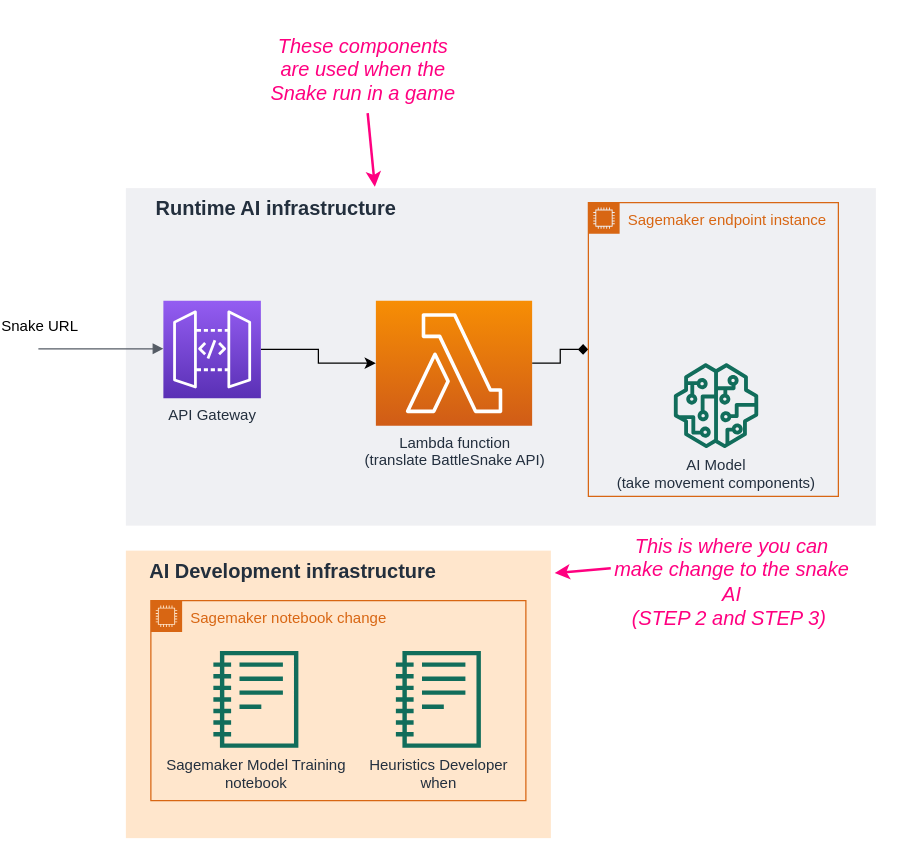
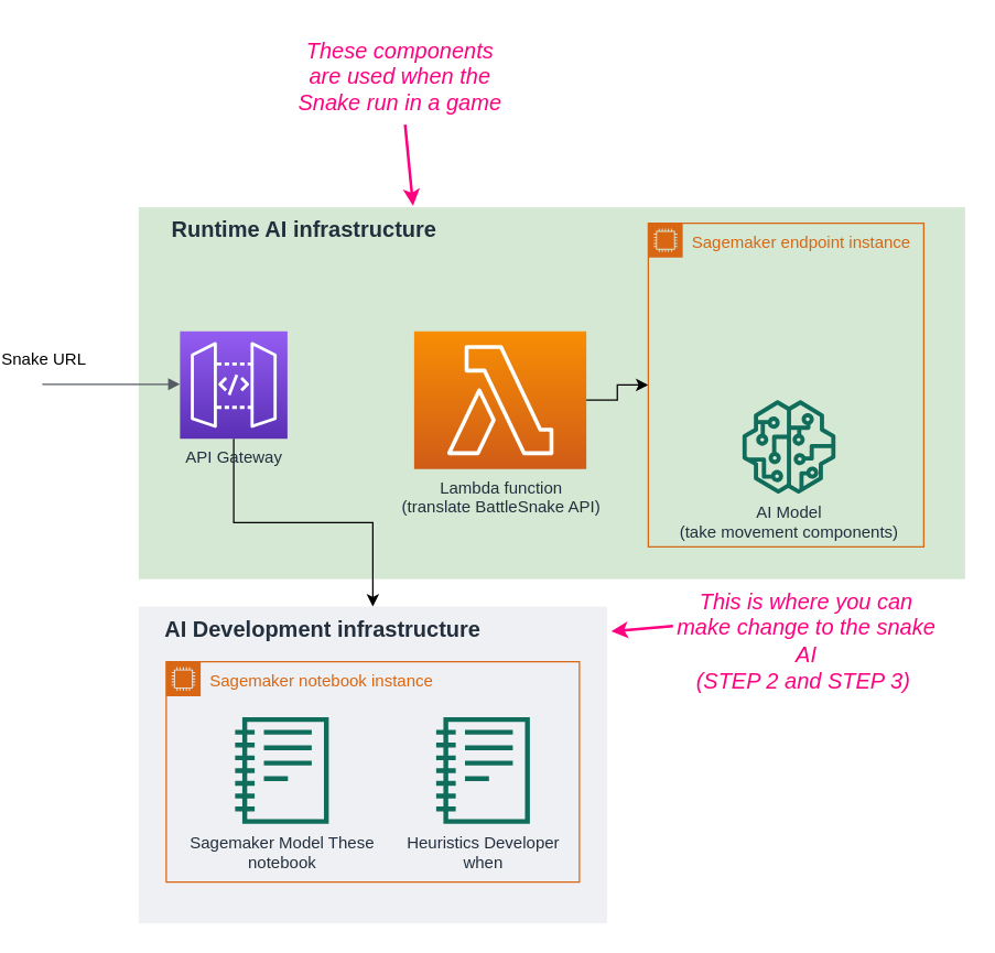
  <mxCell id="0" />
  <mxCell id="1" parent="0" />
- <mxCell id="2" value="    AI Development infrastructure" style="fillColor=#ffe6cc;strokeColor=none;dashed=0;verticalAlign=top;fontStyle=1;fontColor=#232F3D;align=left;fontSize=16;" parent="1" vertex="1"><mxGeometry x="90" y="440" width="340" height="230" as="geometry" /></mxCell>
- <mxCell id="3" value="     Runtime AI infrastructure" style="fillColor=#EFF0F3;strokeColor=none;dashed=0;verticalAlign=top;fontStyle=1;fontColor=#232F3D;align=left;fontSize=16;" parent="1" vertex="1"><mxGeometry x="90" y="150" width="600" height="270" as="geometry" /></mxCell>
- <mxCell id="4" value="Sagemaker notebook change" style="points=[[0,0],[0.25,0],[0.5,0],[0.75,0],[1,0],[1,0.25],[1,0.5],[1,0.75],[1,1],[0.75,1],[0.5,1],[0.25,1],[0,1],[0,0.75],[0,0.5],[0,0.25]];outlineConnect=0;gradientColor=none;html=1;whiteSpace=wrap;fontSize=12;fontStyle=0;shape=mxgraph.aws4.group;grIcon=mxgraph.aws4.group_ec2_instance_contents;strokeColor=#D86613;fillColor=none;verticalAlign=top;align=left;spacingLeft=30;fontColor=#D86613;dashed=0;" parent="1" vertex="1"><mxGeometry x="110" y="480" width="300" height="160" as="geometry" /></mxCell>
- <mxCell id="5" style="edgeStyle=orthogonalEdgeStyle;rounded=0;orthogonalLoop=1;jettySize=auto;html=1;entryX=0;entryY=0.5;entryDx=0;entryDy=0;endArrow=diamond;" parent="1" source="6" target="11" edge="1"><mxGeometry relative="1" as="geometry" /></mxCell>
+ <mxCell id="2" value="    AI Development infrastructure" style="fillColor=#EFF0F3;strokeColor=none;dashed=0;verticalAlign=top;fontStyle=1;fontColor=#232F3D;align=left;fontSize=16;" parent="1" vertex="1"><mxGeometry x="90" y="440" width="340" height="230" as="geometry" /></mxCell>
+ <mxCell id="3" value="     Runtime AI infrastructure" style="fillColor=#d5e8d4;strokeColor=none;dashed=0;verticalAlign=top;fontStyle=1;fontColor=#232F3D;align=left;fontSize=16;" parent="1" vertex="1"><mxGeometry x="90" y="150" width="600" height="270" as="geometry" /></mxCell>
+ <mxCell id="4" value="Sagemaker notebook instance" style="points=[[0,0],[0.25,0],[0.5,0],[0.75,0],[1,0],[1,0.25],[1,0.5],[1,0.75],[1,1],[0.75,1],[0.5,1],[0.25,1],[0,1],[0,0.75],[0,0.5],[0,0.25]];outlineConnect=0;gradientColor=none;html=1;whiteSpace=wrap;fontSize=12;fontStyle=0;shape=mxgraph.aws4.group;grIcon=mxgraph.aws4.group_ec2_instance_contents;strokeColor=#D86613;fillColor=none;verticalAlign=top;align=left;spacingLeft=30;fontColor=#D86613;dashed=0;" parent="1" vertex="1"><mxGeometry x="110" y="480" width="300" height="160" as="geometry" /></mxCell>
+ <mxCell id="5" style="edgeStyle=orthogonalEdgeStyle;rounded=0;orthogonalLoop=1;jettySize=auto;html=1;entryX=0;entryY=0.5;entryDx=0;entryDy=0;" parent="1" source="6" target="11" edge="1"><mxGeometry relative="1" as="geometry" /></mxCell>
  <mxCell id="6" value="Lambda function&lt;br&gt;(translate BattleSnake API)" style="outlineConnect=0;fontColor=#232F3E;gradientColor=#F78E04;gradientDirection=north;fillColor=#D05C17;strokeColor=#ffffff;dashed=0;verticalLabelPosition=bottom;verticalAlign=top;align=center;html=1;fontSize=12;fontStyle=0;aspect=fixed;shape=mxgraph.aws4.resourceIcon;resIcon=mxgraph.aws4.lambda;" parent="1" vertex="1"><mxGeometry x="290" y="240" width="125" height="100" as="geometry" /></mxCell>
- <mxCell id="7" style="edgeStyle=orthogonalEdgeStyle;rounded=0;orthogonalLoop=1;jettySize=auto;html=1;" parent="1" source="8" target="6" edge="1"><mxGeometry relative="1" as="geometry" /></mxCell>
+ <mxCell id="7" style="edgeStyle=orthogonalEdgeStyle;rounded=0;orthogonalLoop=1;jettySize=auto;html=1;" parent="1" source="8" target="2" edge="1"><mxGeometry relative="1" as="geometry" /></mxCell>
  <mxCell id="8" value="API Gateway" style="outlineConnect=0;fontColor=#232F3E;gradientColor=#945DF2;gradientDirection=north;fillColor=#5A30B5;strokeColor=#ffffff;dashed=0;verticalLabelPosition=bottom;verticalAlign=top;align=center;html=1;fontSize=12;fontStyle=0;aspect=fixed;shape=mxgraph.aws4.resourceIcon;resIcon=mxgraph.aws4.api_gateway;" parent="1" vertex="1"><mxGeometry x="120" y="240" width="78" height="78" as="geometry" /></mxCell>
  <mxCell id="9" value="" style="edgeStyle=orthogonalEdgeStyle;html=1;endArrow=block;elbow=vertical;startArrow=none;endFill=1;strokeColor=#545B64;rounded=0;" parent="1" edge="1"><mxGeometry width="100" relative="1" as="geometry"><mxPoint x="20" y="278.5" as="sourcePoint" /><mxPoint x="120" y="278.5" as="targetPoint" /></mxGeometry></mxCell>
  <mxCell id="10" value="Snake URL" style="text;html=1;align=center;verticalAlign=middle;resizable=0;points=[];labelBackgroundColor=#ffffff;" parent="9" vertex="1" connectable="0"><mxGeometry x="-0.54" y="4" relative="1" as="geometry"><mxPoint x="-23" y="-14.5" as="offset" /></mxGeometry></mxCell>
  <mxCell id="11" value="Sagemaker endpoint instance" style="points=[[0,0],[0.25,0],[0.5,0],[0.75,0],[1,0],[1,0.25],[1,0.5],[1,0.75],[1,1],[0.75,1],[0.5,1],[0.25,1],[0,1],[0,0.75],[0,0.5],[0,0.25]];outlineConnect=0;gradientColor=none;html=1;whiteSpace=wrap;fontSize=12;fontStyle=0;shape=mxgraph.aws4.group;grIcon=mxgraph.aws4.group_ec2_instance_contents;strokeColor=#D86613;fillColor=none;verticalAlign=top;align=left;spacingLeft=30;fontColor=#D86613;dashed=0;" parent="1" vertex="1"><mxGeometry x="460" y="161.5" width="200" height="235" as="geometry" /></mxCell>
  <mxCell id="12" value="AI Model&lt;br&gt;(take movement components)" style="outlineConnect=0;fontColor=#232F3E;gradientColor=none;fillColor=#116D5B;strokeColor=none;dashed=0;verticalLabelPosition=bottom;verticalAlign=top;align=center;html=1;fontSize=12;fontStyle=0;aspect=fixed;pointerEvents=1;shape=mxgraph.aws4.sagemaker_model;" parent="1" vertex="1"><mxGeometry x="528.13" y="290" width="68" height="68" as="geometry" /></mxCell>
  <mxCell id="13" value="Heuristics Developer&lt;br&gt;when" style="outlineConnect=0;fontColor=#232F3E;gradientColor=none;fillColor=#116D5B;strokeColor=none;dashed=0;verticalLabelPosition=bottom;verticalAlign=top;align=center;html=1;fontSize=12;fontStyle=0;aspect=fixed;pointerEvents=1;shape=mxgraph.aws4.sagemaker_notebook;" parent="1" vertex="1"><mxGeometry x="306" y="520" width="68" height="78" as="geometry" /></mxCell>
- <mxCell id="14" value="Sagemaker Model Training&lt;br&gt;notebook" style="outlineConnect=0;fontColor=#232F3E;gradientColor=none;fillColor=#116D5B;strokeColor=none;dashed=0;verticalLabelPosition=bottom;verticalAlign=top;align=center;html=1;fontSize=12;fontStyle=0;aspect=fixed;pointerEvents=1;shape=mxgraph.aws4.sagemaker_notebook;" parent="1" vertex="1"><mxGeometry x="160" y="520" width="68" height="78" as="geometry" /></mxCell>
+ <mxCell id="14" value="Sagemaker Model These&lt;br&gt;notebook" style="outlineConnect=0;fontColor=#232F3E;gradientColor=none;fillColor=#116D5B;strokeColor=none;dashed=0;verticalLabelPosition=bottom;verticalAlign=top;align=center;html=1;fontSize=12;fontStyle=0;aspect=fixed;pointerEvents=1;shape=mxgraph.aws4.sagemaker_notebook;" parent="1" vertex="1"><mxGeometry x="160" y="520" width="68" height="78" as="geometry" /></mxCell>
  <mxCell id="15" value="" style="edgeStyle=none;rounded=0;orthogonalLoop=1;jettySize=auto;html=1;labelBackgroundColor=none;strokeColor=#ff0080;strokeWidth=2;fontSize=16;entryX=0.332;entryY=-0.004;entryDx=0;entryDy=0;entryPerimeter=0;" parent="1" source="16" target="3" edge="1"><mxGeometry relative="1" as="geometry"><mxPoint x="430" y="-20" as="targetPoint" /></mxGeometry></mxCell>
  <mxCell id="16" value="These components are used when the Snake run in a game" style="text;html=1;strokeColor=none;fillColor=none;align=center;verticalAlign=middle;whiteSpace=wrap;rounded=0;fontSize=16;fontStyle=2;fontColor=#ff0080;" parent="1" vertex="1"><mxGeometry x="200" y="20" width="160" height="70" as="geometry" /></mxCell>
  <mxCell id="17" value="&lt;font color=&quot;#ff0080&quot;&gt;This is where you can make change to the snake AI&lt;br&gt;(STEP 2 and STEP 3)&amp;nbsp;&lt;/font&gt;" style="text;html=1;strokeColor=none;fillColor=none;align=center;verticalAlign=middle;whiteSpace=wrap;rounded=0;fontSize=16;fontStyle=2" parent="1" vertex="1"><mxGeometry x="480" y="430" width="190" height="70" as="geometry" /></mxCell>
  <mxCell id="18" style="rounded=0;orthogonalLoop=1;jettySize=auto;html=1;fontSize=16;labelBackgroundColor=none;strokeColor=#ff0080;strokeWidth=2;exitX=-0.011;exitY=0.343;exitDx=0;exitDy=0;exitPerimeter=0;entryX=1.009;entryY=0.078;entryDx=0;entryDy=0;entryPerimeter=0;" parent="1" source="17" target="2" edge="1"><mxGeometry relative="1" as="geometry"><mxPoint x="350" y="430" as="targetPoint" /></mxGeometry></mxCell>
